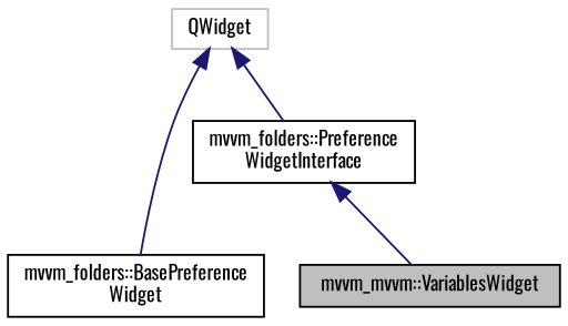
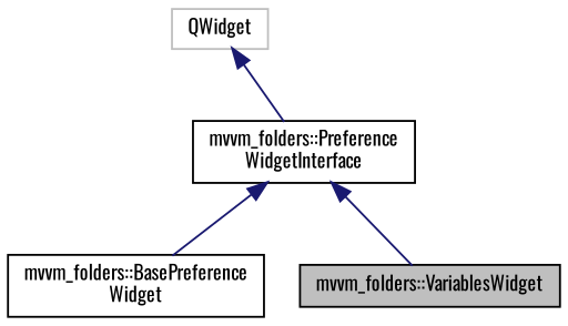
  digraph {
    fontname=Oswald
    node [color=black fillcolor=white fontname=Oswald fontsize=10 shape=record style=filled]
    edge [color=midnightblue dir=back fontname=Oswald fontsize=10 labelfontname=Helvetica labelfontsize=10 style=solid]
-   n1 [fillcolor=grey75 fontcolor=black height=0.2 label="mvvm_mvvm::VariablesWidget" width=0.4]
+   n1 [fillcolor=grey75 fontcolor=black height=0.2 label="mvvm_folders::VariablesWidget" width=0.4]
    n2 [height=0.2 label="mvvm_folders::BasePreference\lWidget" width=0.4]
    n3 [height=0.2 label="mvvm_folders::Preference\lWidgetInterface" width=0.4]
    n4 [color=grey75 height=0.2 label=QWidget width=0.4]
    n3 -> n1
-   n4 -> n2
+   n3 -> n2
    n4 -> n3
  }
